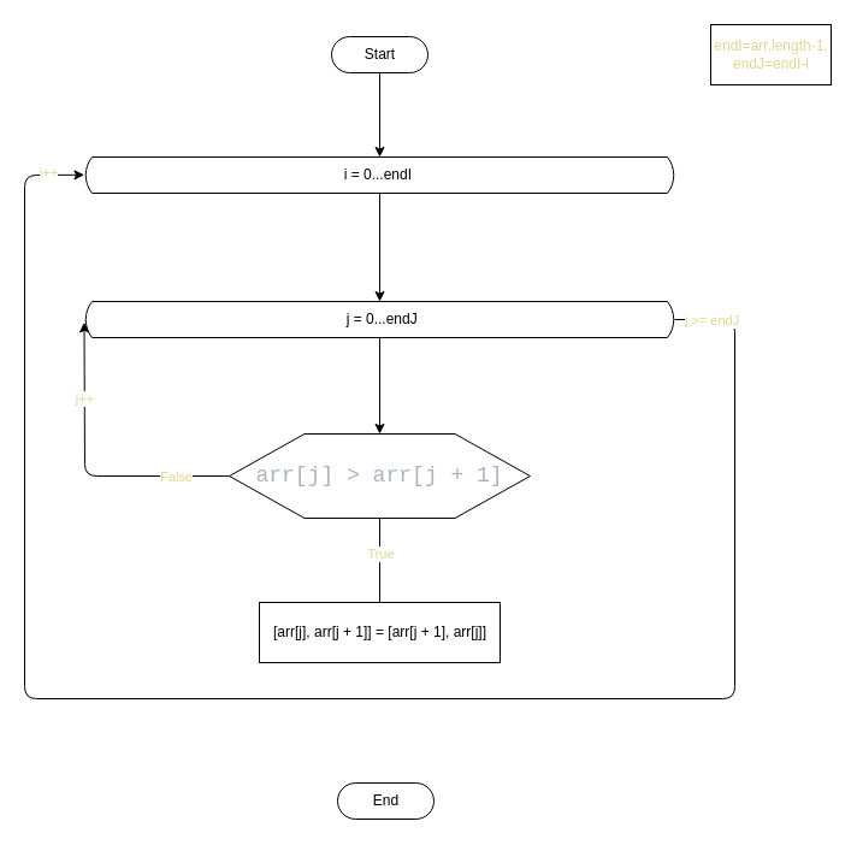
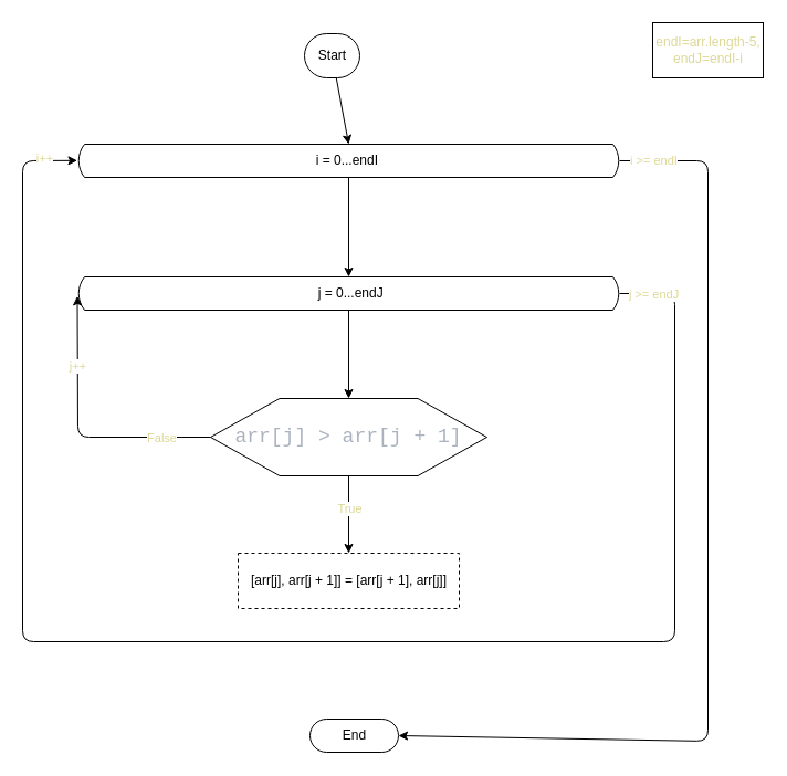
  <mxCell id="0" />
  <mxCell id="1" parent="0" />
  <mxCell id="2" style="edgeStyle=none;html=1;entryX=0.5;entryY=0;entryDx=0;entryDy=0;entryPerimeter=0;fontColor=#DDD894;" edge="1" parent="1" source="3" target="7"><mxGeometry relative="1" as="geometry" /></mxCell>
- <mxCell id="3" value="Start" style="html=1;dashed=0;whitespace=wrap;shape=mxgraph.dfd.start" vertex="1" parent="1"><mxGeometry x="275" y="30" width="80" height="30" as="geometry" /></mxCell>
+ <mxCell id="3" value="Start" style="html=1;dashed=0;whitespace=wrap;shape=mxgraph.dfd.start" vertex="1" parent="1"><mxGeometry x="275" y="30" width="50" height="40" as="geometry" /></mxCell>
  <mxCell id="4" style="edgeStyle=none;html=1;entryX=0.5;entryY=0;entryDx=0;entryDy=0;entryPerimeter=0;fontColor=#DDD894;" edge="1" parent="1" source="7" target="12"><mxGeometry relative="1" as="geometry" /></mxCell>
+ <mxCell id="5" style="edgeStyle=none;html=1;fontColor=#DDD894;entryX=1;entryY=0.5;entryDx=0;entryDy=0;entryPerimeter=0;" edge="1" parent="1" source="7" target="20"><mxGeometry relative="1" as="geometry"><mxPoint x="640" y="700" as="targetPoint" /><Array as="points"><mxPoint x="640" y="145" /><mxPoint x="640" y="670" /></Array></mxGeometry></mxCell>
+ <mxCell id="6" value="i &amp;gt;= endI" style="edgeLabel;html=1;align=center;verticalAlign=middle;resizable=0;points=[];fontColor=#DDD894;" vertex="1" connectable="0" parent="5"><mxGeometry x="-0.933" y="1" relative="1" as="geometry"><mxPoint as="offset" /></mxGeometry></mxCell>
  <mxCell id="7" value="i = 0...endI&amp;nbsp;" style="html=1;dashed=0;whitespace=wrap;shape=mxgraph.dfd.loop" vertex="1" parent="1"><mxGeometry x="70" y="130" width="490" height="30" as="geometry" /></mxCell>
  <mxCell id="8" style="edgeStyle=none;html=1;entryX=0.5;entryY=0;entryDx=0;entryDy=0;fontColor=#DDD894;" edge="1" parent="1" source="12" target="18"><mxGeometry relative="1" as="geometry" /></mxCell>
  <mxCell id="9" style="edgeStyle=none;html=1;fontColor=#DDD894;entryX=-0.001;entryY=0.494;entryDx=0;entryDy=0;entryPerimeter=0;" edge="1" parent="1" source="12" target="7"><mxGeometry relative="1" as="geometry"><mxPoint x="20" y="130" as="targetPoint" /><Array as="points"><mxPoint x="610" y="265" /><mxPoint x="610" y="580" /><mxPoint x="20" y="580" /><mxPoint x="20" y="145" /></Array></mxGeometry></mxCell>
  <mxCell id="10" value="j &amp;gt;= endJ" style="edgeLabel;html=1;align=center;verticalAlign=middle;resizable=0;points=[];fontColor=#DDD894;" vertex="1" connectable="0" parent="9"><mxGeometry x="-0.981" relative="1" as="geometry"><mxPoint x="16" as="offset" /></mxGeometry></mxCell>
  <mxCell id="11" value="i++" style="edgeLabel;html=1;align=center;verticalAlign=middle;resizable=0;points=[];fontColor=#DDD894;" vertex="1" connectable="0" parent="9"><mxGeometry x="0.951" y="2" relative="1" as="geometry"><mxPoint x="6" as="offset" /></mxGeometry></mxCell>
  <mxCell id="12" value="&amp;nbsp;j = 0...endJ" style="html=1;dashed=0;whitespace=wrap;shape=mxgraph.dfd.loop" vertex="1" parent="1"><mxGeometry x="70" y="250" width="490" height="30" as="geometry" /></mxCell>
- <mxCell id="13" style="edgeStyle=none;html=1;entryX=0.5;entryY=0;entryDx=0;entryDy=0;fontColor=#DDD894;endArrow=none;" edge="1" parent="1" source="18" target="19"><mxGeometry relative="1" as="geometry" /></mxCell>
+ <mxCell id="13" style="edgeStyle=none;html=1;entryX=0.5;entryY=0;entryDx=0;entryDy=0;fontColor=#DDD894;" edge="1" parent="1" source="18" target="19"><mxGeometry relative="1" as="geometry" /></mxCell>
  <mxCell id="14" value="True" style="edgeLabel;html=1;align=center;verticalAlign=middle;resizable=0;points=[];fontColor=#DDD894;" vertex="1" connectable="0" parent="13"><mxGeometry x="-0.501" y="-2" relative="1" as="geometry"><mxPoint x="2" y="12" as="offset" /></mxGeometry></mxCell>
  <mxCell id="15" style="edgeStyle=none;html=1;fontColor=#DDD894;entryX=-0.001;entryY=0.578;entryDx=0;entryDy=0;entryPerimeter=0;" edge="1" parent="1" source="18" target="12"><mxGeometry relative="1" as="geometry"><mxPoint x="20" y="260" as="targetPoint" /><Array as="points"><mxPoint x="70" y="395" /></Array></mxGeometry></mxCell>
  <mxCell id="16" value="j++" style="edgeLabel;html=1;align=center;verticalAlign=middle;resizable=0;points=[];fontColor=#DDD894;" vertex="1" connectable="0" parent="15"><mxGeometry x="-0.39" y="1" relative="1" as="geometry"><mxPoint x="-45" y="-66" as="offset" /></mxGeometry></mxCell>
  <mxCell id="17" value="False" style="edgeLabel;html=1;align=center;verticalAlign=middle;resizable=0;points=[];fontColor=#DDD894;" vertex="1" connectable="0" parent="15"><mxGeometry x="-0.633" relative="1" as="geometry"><mxPoint as="offset" /></mxGeometry></mxCell>
  <mxCell id="18" value="&lt;font face=&quot;MontserratAlternates-Regular, Consolas, Courier New, monospace&quot; color=&quot;#abb2bf&quot;&gt;&lt;span style=&quot;font-size: 18px;&quot;&gt;arr[j] &amp;gt; arr[j + 1]&lt;/span&gt;&lt;/font&gt;" style="shape=hexagon;perimeter=hexagonPerimeter2;whiteSpace=wrap;html=1;size=0.25;" vertex="1" parent="1"><mxGeometry x="190" y="360" width="250" height="70" as="geometry" /></mxCell>
- <mxCell id="19" value="[arr[j], arr[j + 1]] = [arr[j + 1], arr[j]]" style="html=1;dashed=0;whitespace=wrap;" vertex="1" parent="1"><mxGeometry x="215" y="500" width="200" height="50" as="geometry" /></mxCell>
+ <mxCell id="19" value="[arr[j], arr[j + 1]] = [arr[j + 1], arr[j]]" style="html=1;dashed=1;whitespace=wrap;" vertex="1" parent="1"><mxGeometry x="215" y="500" width="200" height="50" as="geometry" /></mxCell>
  <mxCell id="20" value="End" style="html=1;dashed=0;whitespace=wrap;shape=mxgraph.dfd.start" vertex="1" parent="1"><mxGeometry x="280" y="650" width="80" height="30" as="geometry" /></mxCell>
- <mxCell id="21" value="endI=arr.length-1,&lt;br&gt;endJ=endI-i" style="html=1;dashed=0;whitespace=wrap;fontColor=#DDD894;" vertex="1" parent="1"><mxGeometry x="590" y="20" width="100" height="50" as="geometry" /></mxCell>
+ <mxCell id="21" value="endI=arr.length-5,&lt;br&gt;endJ=endI-i" style="html=1;dashed=0;whitespace=wrap;fontColor=#DDD894;" vertex="1" parent="1"><mxGeometry x="590" y="20" width="100" height="50" as="geometry" /></mxCell>
